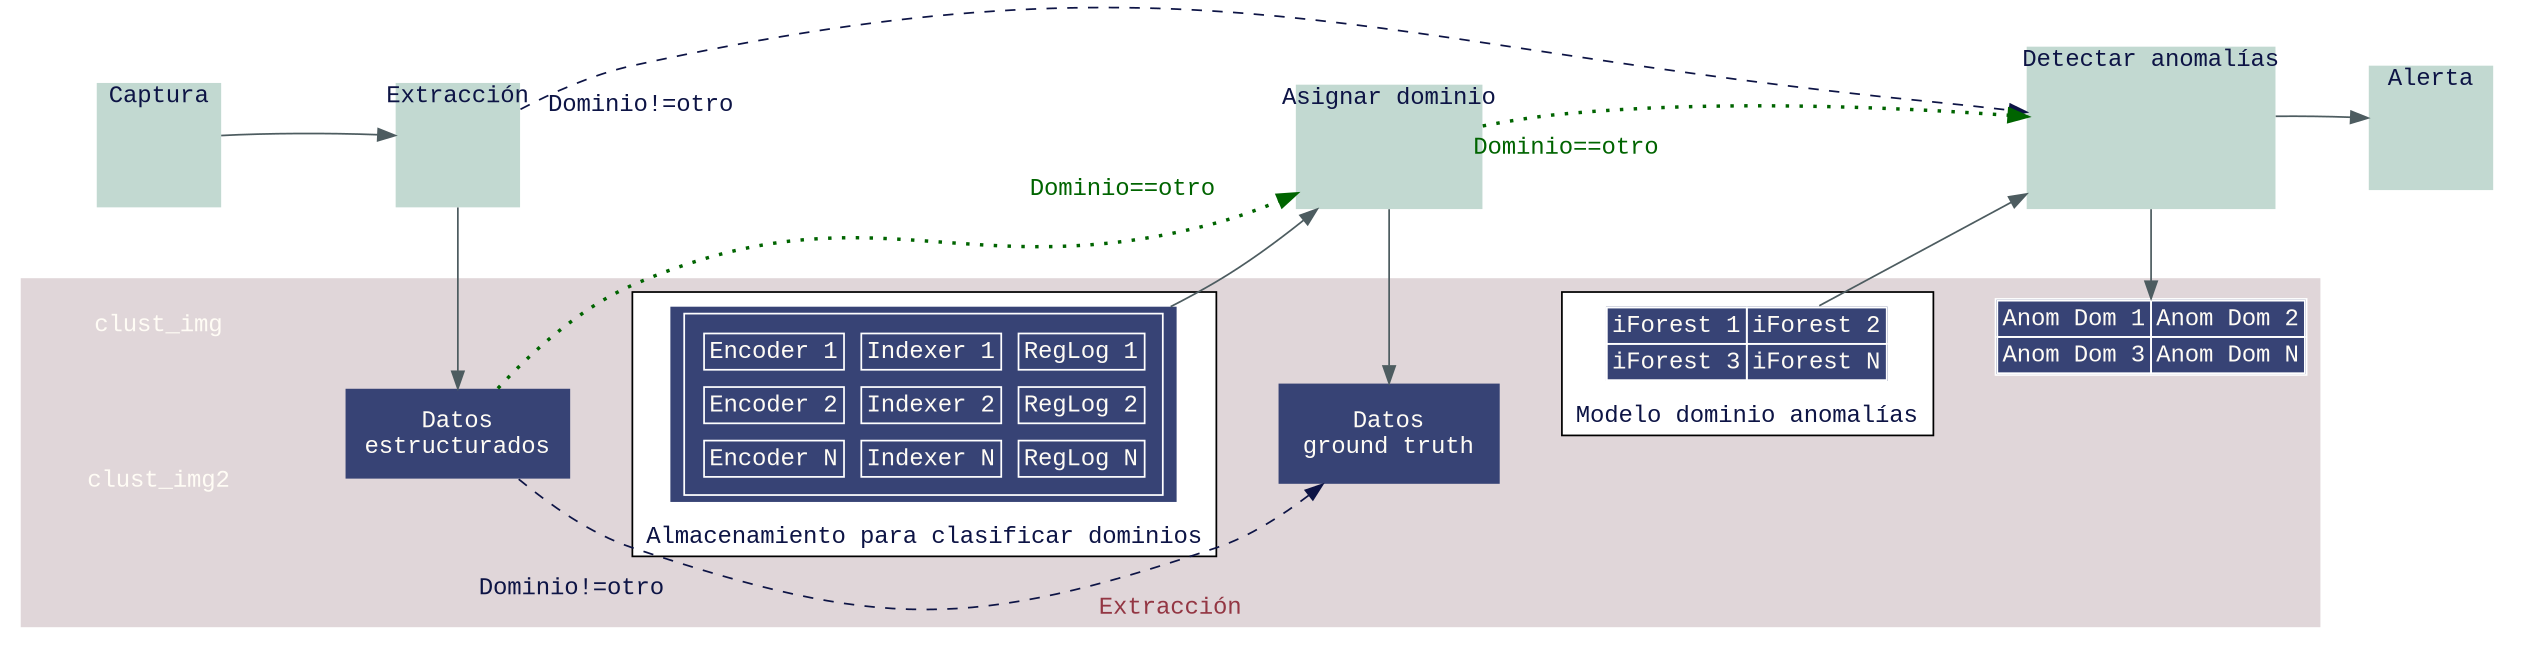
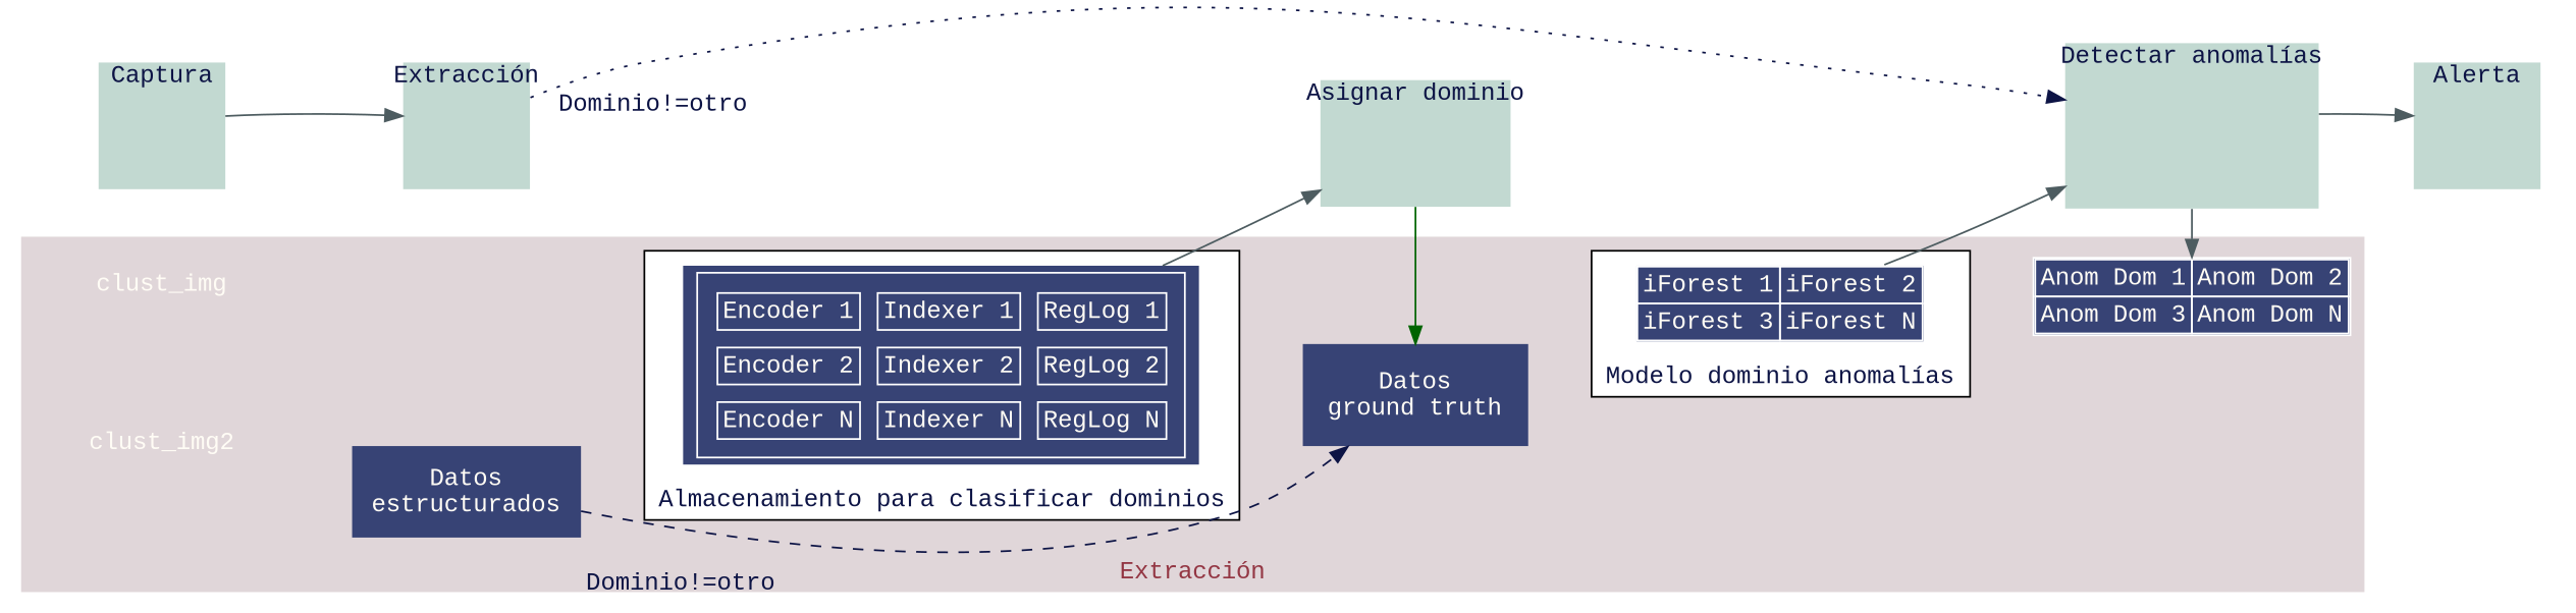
  digraph {
    fontname="Liberation Mono"
    newrank=true
    rankdir=LR
    node [fillcolor="#c2d9d1" fontcolor="#0d1445" fontname="Liberation Mono" penwidth=0 shape=box style=filled]
    edge [color="#4d5c60" fontname="Liberation Mono" style=invis]
    n1 [fixedsize=true height=1 label=Captura labelloc=top width=1]
    n2 [fixedsize=true height=1 label="Extracción" labelloc=top width=1]
    n3 [fillcolor="#374375" fontcolor="#fffcf5" label="Datos\nestructurados" margin=0.15]
    n4 [label="Entrenar modelo\nbasado en\ndominios conocidos" margin=0.20 style=invis]
    n5 [fillcolor="#374375" fontcolor="#fffcf5" label=<         <table border="1" color="white" cellspacing="10">           <tr><td>Encoder 1</td><td>Indexer 1</td><td>RegLog 1</td></tr>           <tr><td>Encoder 2</td><td>Indexer 2</td><td>RegLog 2</td></tr>           <tr><td>Encoder N</td><td>Indexer N</td><td>RegLog N</td></tr>         </table>       >]
    n6 [fixedsize=true height=1 label="Asignar dominio" labelloc=top margin=0.13 width=1.5]
    n7 [fillcolor="#374375" fontcolor="#fffcf5" label="Datos\nground truth" margin=0.20]
    n8 [label="Entrenar modelo\npara anomalías" style=invis]
    n9 [fillcolor="#374375" fontcolor="#fffcf5" label=<         <table border="1" color="white" cellspacing="0">           <tr><td>iForest 1</td><td>iForest 2</td></tr>           <tr><td>iForest 3</td><td>iForest N</td></tr>         </table>       > margin=0]
    n10 [fixedsize=true height=1.3 label="Detectar anomalías" labelloc=top width=2]
    n11 [fillcolor="#374375" fontcolor="#fffcf5" label=<         <table border="1" color="white" cellspacing="0">         <tr><td>Anom Dom 1</td><td>Anom Dom 2</td></tr>         <tr><td>Anom Dom 3</td><td>Anom Dom N</td></tr>       </table>       > margin=0]
    n12 [fixedsize=true height=1 label=Alerta labelloc=top width=1]
    clust_img [fillcolor="#e0d6d9" fixedsize=true fontcolor="#fffcf5" height=0.5 shape=rect width=2]
    clust_img2 [fillcolor="#e0d6d9" fixedsize=true fontcolor="#fffcf5" height=1.5 shape=rect width=2]
    subgraph sub_1 {
      rank=same
      n1
    }
    subgraph sub_2 {
      rank=same
      n2
      n3
    }
    subgraph sub_3 {
      rank=same
      n4
      n5
    }
    subgraph sub_4 {
      rank=same
      n6
      n7
    }
    subgraph sub_5 {
      rank=same
      n8
      n9
    }
    subgraph sub_6 {
      rank=same
      n10
      n11
    }
    subgraph sub_7 {
      rank=same
      n12
    }
    subgraph cluster_8 {
      penwidth=0
      n1
      n2
      n4
      n6
      n8
      n10
      n12
    }
    subgraph cluster_9 {
      bgcolor="#e0d6d9"
      fontcolor="#933643"
      label="Extracción"
      labelloc=bottom
      penwidth=0
      n3
      n7
      n11
      clust_img
      clust_img2
      subgraph cluster_10 {
        bgcolor=white
        fontcolor="#0d1445"
        label="Almacenamiento para clasificar dominios"
        labelloc=bottom
        penwidth=1
        n5
      }
      subgraph cluster_11 {
        bgcolor=white
        fontcolor="#0d1445"
        label="Modelo dominio anomalías"
        labelloc=bottom
        penwidth=1
        n9
      }
    }
    n1 -> n2
    n1 -> n2 [style=""]
-   n2 -> n3 [style=""]
    n2 -> n4
-   n2 -> n10 [color="#0d1445" fontcolor="#0d1445" labeldistance=7 style=dashed taillabel="Dominio!=otro"]
-   n3 -> n6 [color=darkgreen fontcolor=darkgreen headlabel="Dominio==otro" labeldistance=10.0 penwidth=2 style=dotted]
+   n2 -> n10 [color="#0d1445" fontcolor="#0d1445" labeldistance=7 style=dotted taillabel="Dominio!=otro"]
    n3 -> n7
    n3 -> n7 [color="#0d1445" fontcolor="#0d1445" labeldistance=7 style=dashed taillabel="Dominio!=otro"]
    n4 -> n6
    n5 -> n6 [style=""]
-   n6 -> n7 [style=""]
+   n6 -> n7 [color=darkgreen style=""]
    n6 -> n8
-   n6 -> n10 [color=darkgreen fontcolor=darkgreen labeldistance=5 penwidth=2 style=dotted taillabel="Dominio==otro"]
    n7 -> n9
    n8 -> n10
    n9 -> n10 [style=""]
    n9 -> n11
    n10 -> n11 [style=""]
    n10 -> n12
    n10 -> n12 [style=""]
  }
